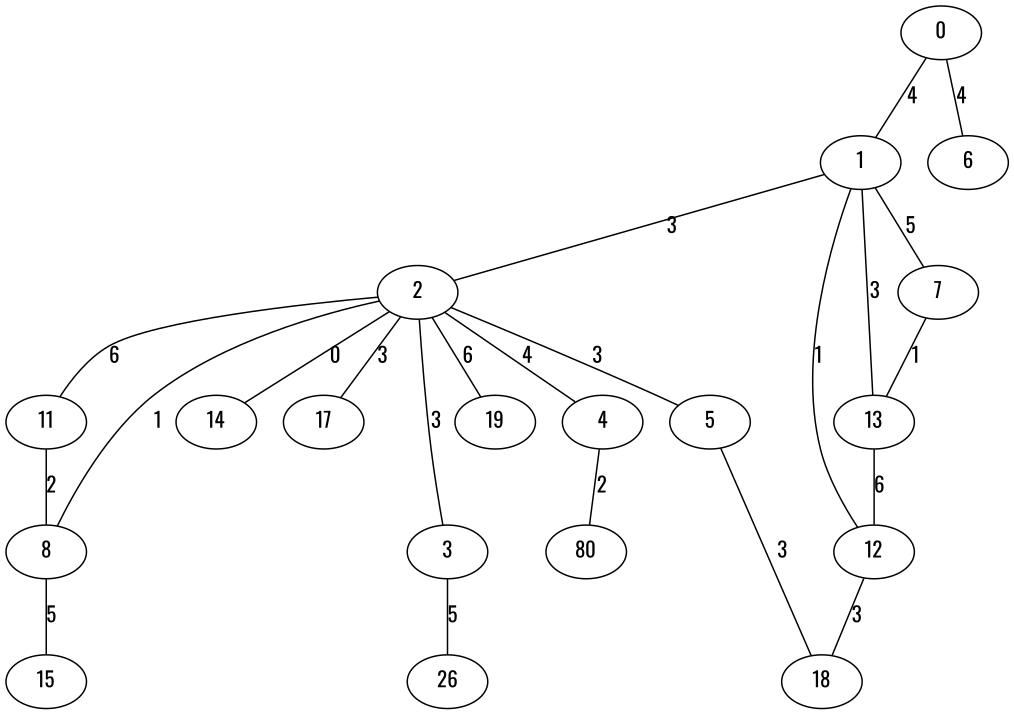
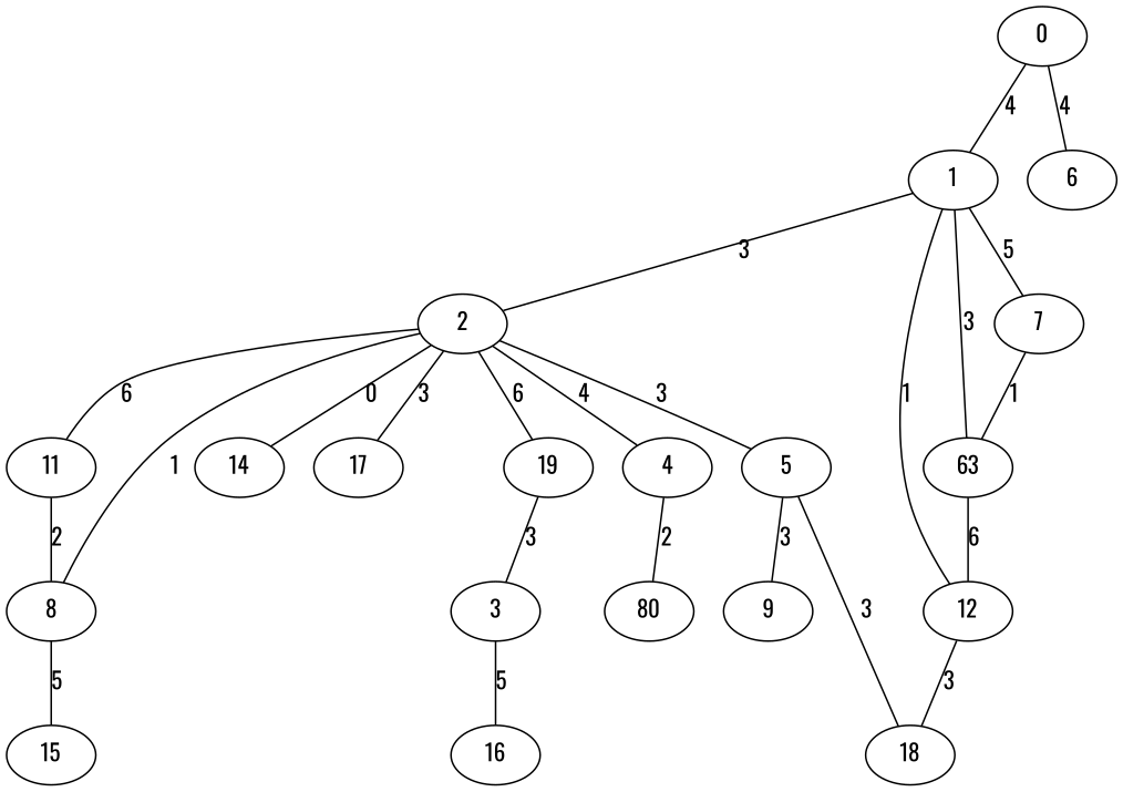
  graph {
    fontname=Oswald
    node [fontname=Oswald habit=2 x=7 y=7]
    edge [fontname=Oswald weight=3]
    0 [base=1 habit=4 x=3 y=3]
    1 [habit=7 x=6 y=4]
    6 [habit=10 x=1 y=2]
    2 [habit=3 y=6]
    7 [habit=3 x=6 y=1]
    12 [habit=3 y=2]
-   13 [x=5 y=2]
+   13 [x=5 y=2 label=63]
    3 [habit=4 x=8]
    4 [habit=9 y=8]
    5 [habit=10 y=5]
    8 [habit=8 x=5]
    11 [base=2 x=4]
    14 [habit=5 x=10 y=5]
    17 [habit=1 x=9 y=5]
    19 [x=10]
    18 [x=9 y=3]
-   16 [habit=8 x=9 y=9 label=26]
+   16 [habit=8 x=9 y=9]
    n18 [habit=4 label=80 x=6 y=10]
+   9 [habit=12 x=4 y=5]
    15 [habit=12 x=3 y=9]
    0 -- 1 [label=4 weight=4]
    0 -- 6 [label=4 weight=4]
    1 -- 2 [label=3]
    1 -- 7 [label=5 weight=5]
    1 -- 12 [label=1 weight=1]
    1 -- 13 [label=3]
-   2 -- 3 [label=3]
+   19 -- 3 [label=3]
    2 -- 4 [label=4 weight=4]
    2 -- 5 [label=3]
    2 -- 8 [label=1 weight=1]
    2 -- 11 [label=6 weight=6]
    2 -- 14 [label=0 weight=6]
    2 -- 17 [label=3]
    2 -- 19 [label=6 weight=6]
    7 -- 13 [label=1 weight=1]
    12 -- 18 [label=3]
    13 -- 12 [label=6 weight=6]
    3 -- 16 [label=5 weight=5]
    4 -- n18 [label=2 weight=2]
    5 -- 18 [label=3]
+   5 -- 9 [label=3]
    8 -- 15 [label=5 weight=5]
    11 -- 8 [label=2 weight=2]
  }
